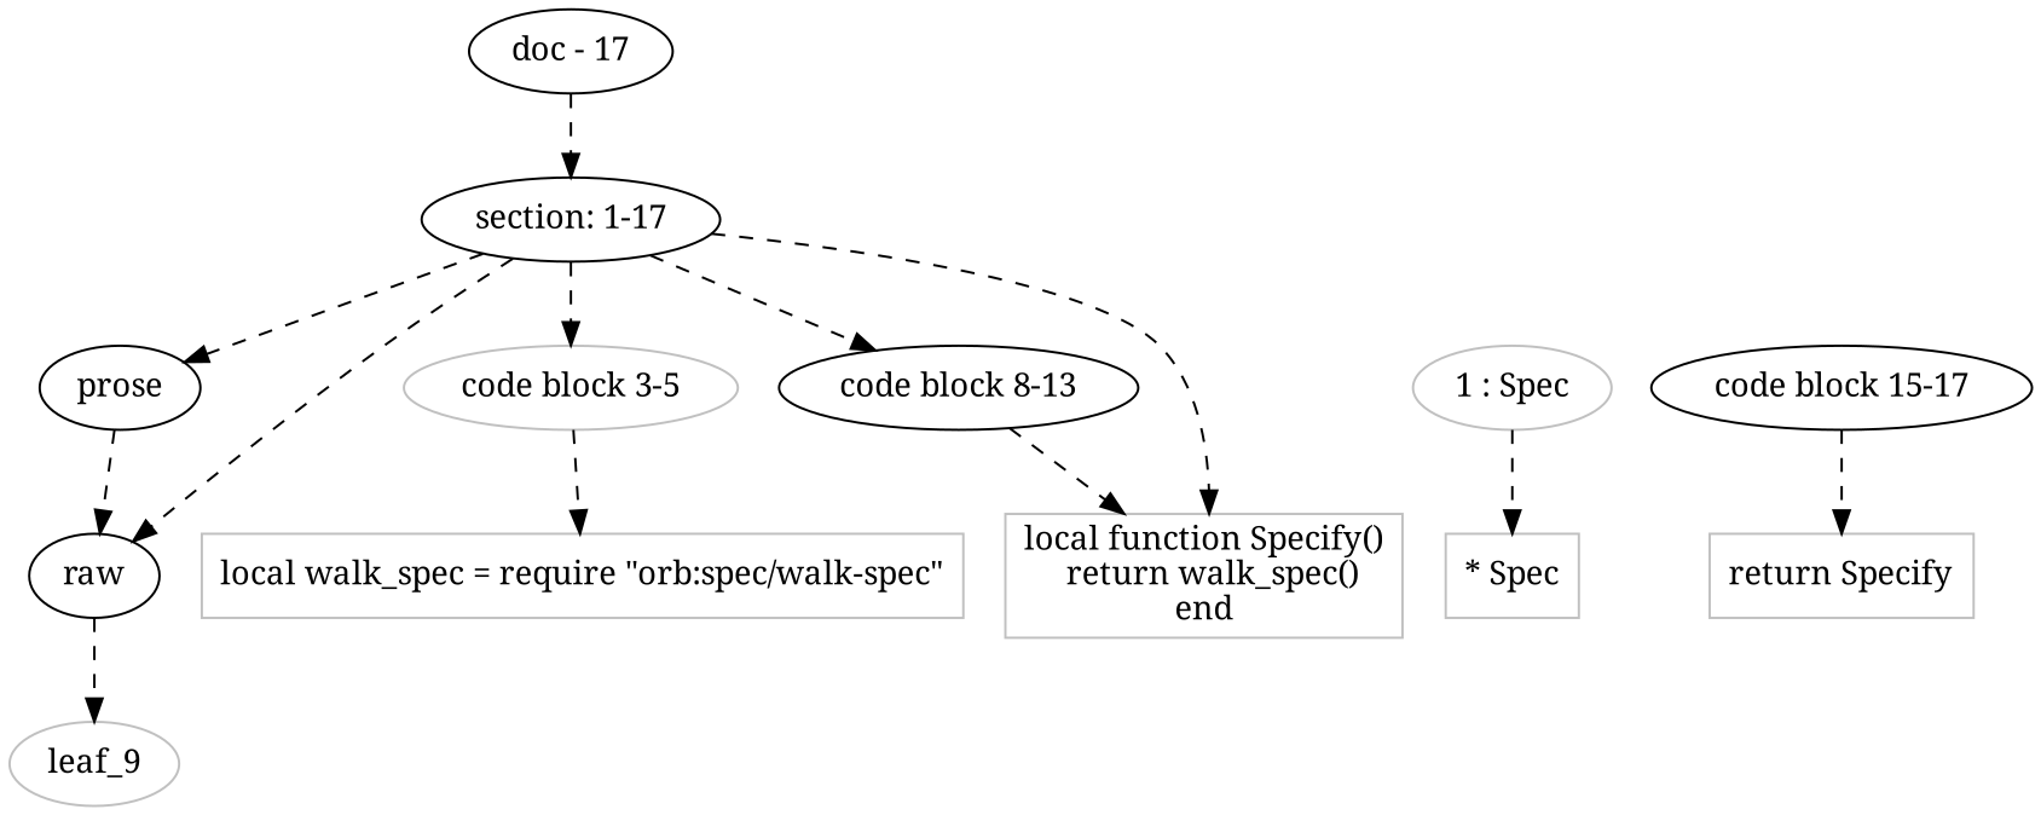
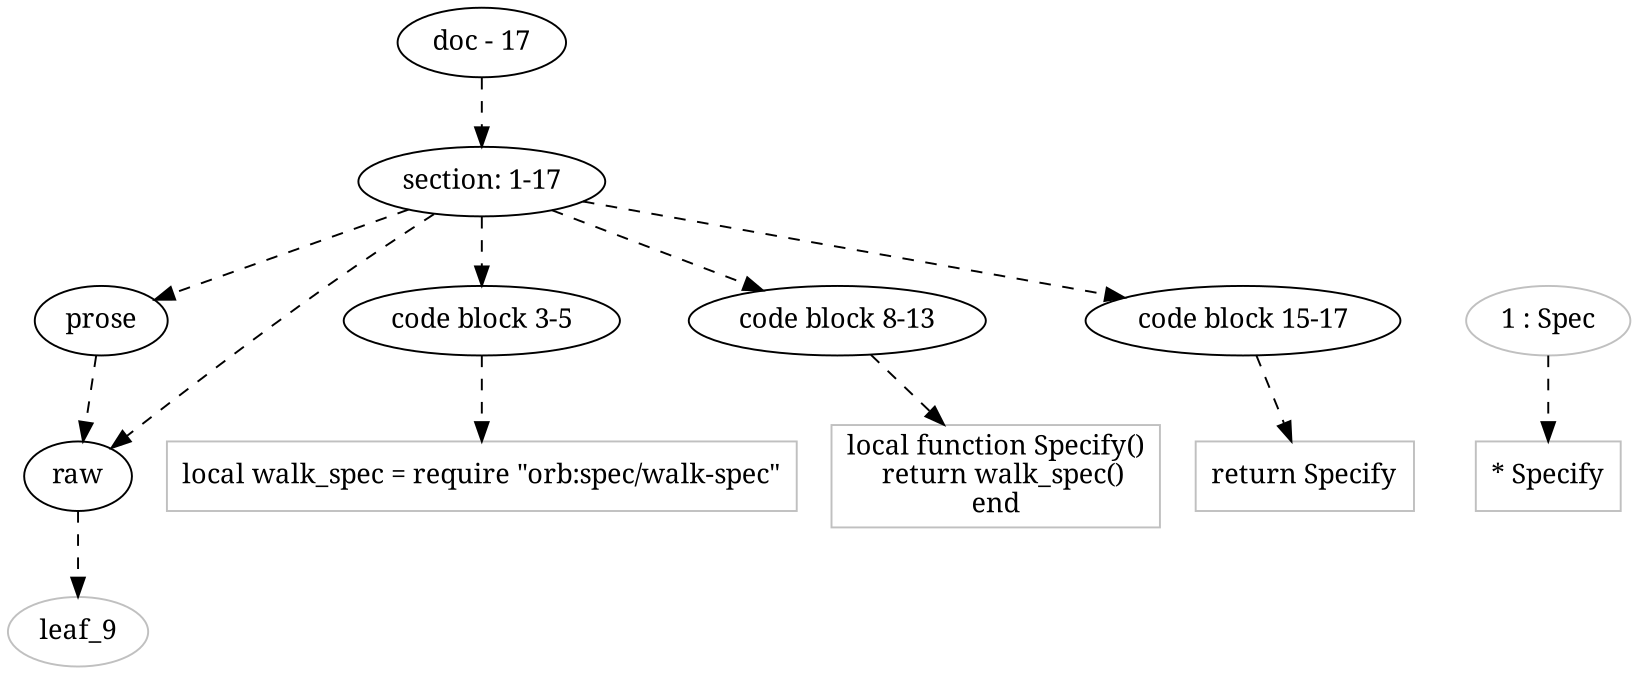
  digraph {
    fontname="Noto Serif"
    node [fontname="Noto Serif"]
    edge [fontname="Noto Serif" style=dashed]
    n1 [label="section: 1-17"]
    n2 [color=Gray label="1 : Spec"]
    n3 [label=prose]
-   n4 [label="code block 3-5" color=Gray]
+   n4 [label="code block 3-5"]
    n5 [label="code block 8-13"]
    n6 [label="code block 15-17"]
    n7 [label=raw]
-   n8 [color=Gray label="* Spec" shape=rectangle]
+   n8 [color=Gray label="* Specify" shape=rectangle]
    n9 [color=Gray label="local walk_spec = require \"orb:spec/walk-spec\"" shape=rectangle]
    n10 [color=Gray label="local function Specify()\n  return walk_spec()\nend\n" shape=rectangle]
    n11 [color=Gray label="return Specify" shape=rectangle]
    leaf_9 [color=Gray shape=ellipse]
    n13 [label="doc - 17"]
    subgraph sub_1 {
      rank=same
      n1
    }
    subgraph sub_2 {
      rank=same
      n2
      n3
      n4
      n5
      n6
    }
    subgraph sub_3 {
      rank=same
      n7
    }
    n1 -> n3
    n1 -> n4
    n1 -> n5
-   n1 -> n10
+   n1 -> n6
    n1 -> n7
    n2 -> n8
    n3 -> n7
    n4 -> n9
    n5 -> n10
    n6 -> n11
    n7 -> leaf_9
    n13 -> n1
  }
